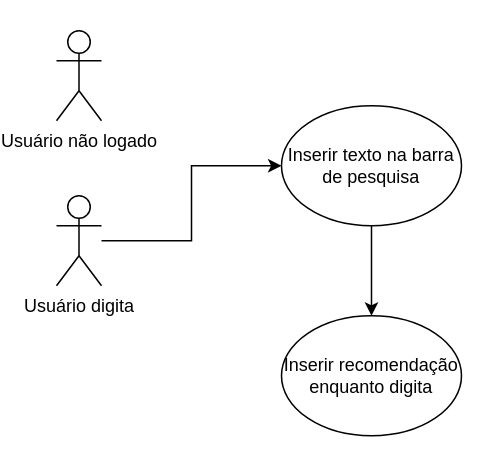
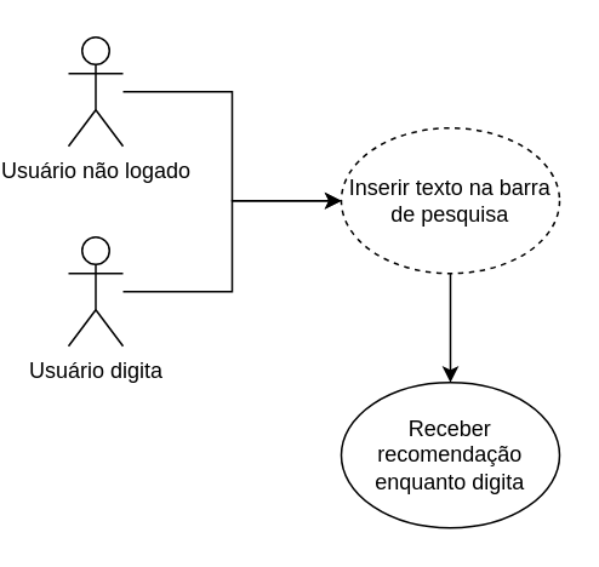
  <mxCell id="0" />
  <mxCell id="1" parent="0" />
+ <mxCell id="2" style="edgeStyle=orthogonalEdgeStyle;rounded=0;orthogonalLoop=1;jettySize=auto;html=1;entryX=0;entryY=0.5;entryDx=0;entryDy=0;" edge="1" parent="1" source="3" target="5"><mxGeometry relative="1" as="geometry" /></mxCell>
  <mxCell id="3" value="Usuário não logado" style="shape=umlActor;verticalLabelPosition=bottom;verticalAlign=top;html=1;outlineConnect=0;" vertex="1" parent="1"><mxGeometry x="20" y="20" width="30" height="60" as="geometry" /></mxCell>
  <mxCell id="4" style="edgeStyle=orthogonalEdgeStyle;rounded=0;orthogonalLoop=1;jettySize=auto;html=1;entryX=0.5;entryY=0;entryDx=0;entryDy=0;" edge="1" parent="1" source="5" target="8"><mxGeometry relative="1" as="geometry" /></mxCell>
- <mxCell id="5" value="Inserir texto na barra de pesquisa" style="ellipse;whiteSpace=wrap;html=1;" vertex="1" parent="1"><mxGeometry x="170" y="70" width="120" height="80" as="geometry" /></mxCell>
+ <mxCell id="5" value="Inserir texto na barra de pesquisa" style="ellipse;whiteSpace=wrap;html=1;dashed=1;" vertex="1" parent="1"><mxGeometry x="170" y="70" width="120" height="80" as="geometry" /></mxCell>
  <mxCell id="6" style="edgeStyle=orthogonalEdgeStyle;rounded=0;orthogonalLoop=1;jettySize=auto;html=1;entryX=0;entryY=0.5;entryDx=0;entryDy=0;" edge="1" parent="1" source="7" target="5"><mxGeometry relative="1" as="geometry" /></mxCell>
  <mxCell id="7" value="Usuário digita" style="shape=umlActor;verticalLabelPosition=bottom;verticalAlign=top;html=1;outlineConnect=0;" vertex="1" parent="1"><mxGeometry x="20" y="130" width="30" height="60" as="geometry" /></mxCell>
- <mxCell id="8" value="Inserir recomendação enquanto digita" style="ellipse;whiteSpace=wrap;html=1;" vertex="1" parent="1"><mxGeometry x="170" y="210" width="120" height="80" as="geometry" /></mxCell>
+ <mxCell id="8" value="Receber recomendação enquanto digita" style="ellipse;whiteSpace=wrap;html=1;" vertex="1" parent="1"><mxGeometry x="170" y="210" width="120" height="80" as="geometry" /></mxCell>
